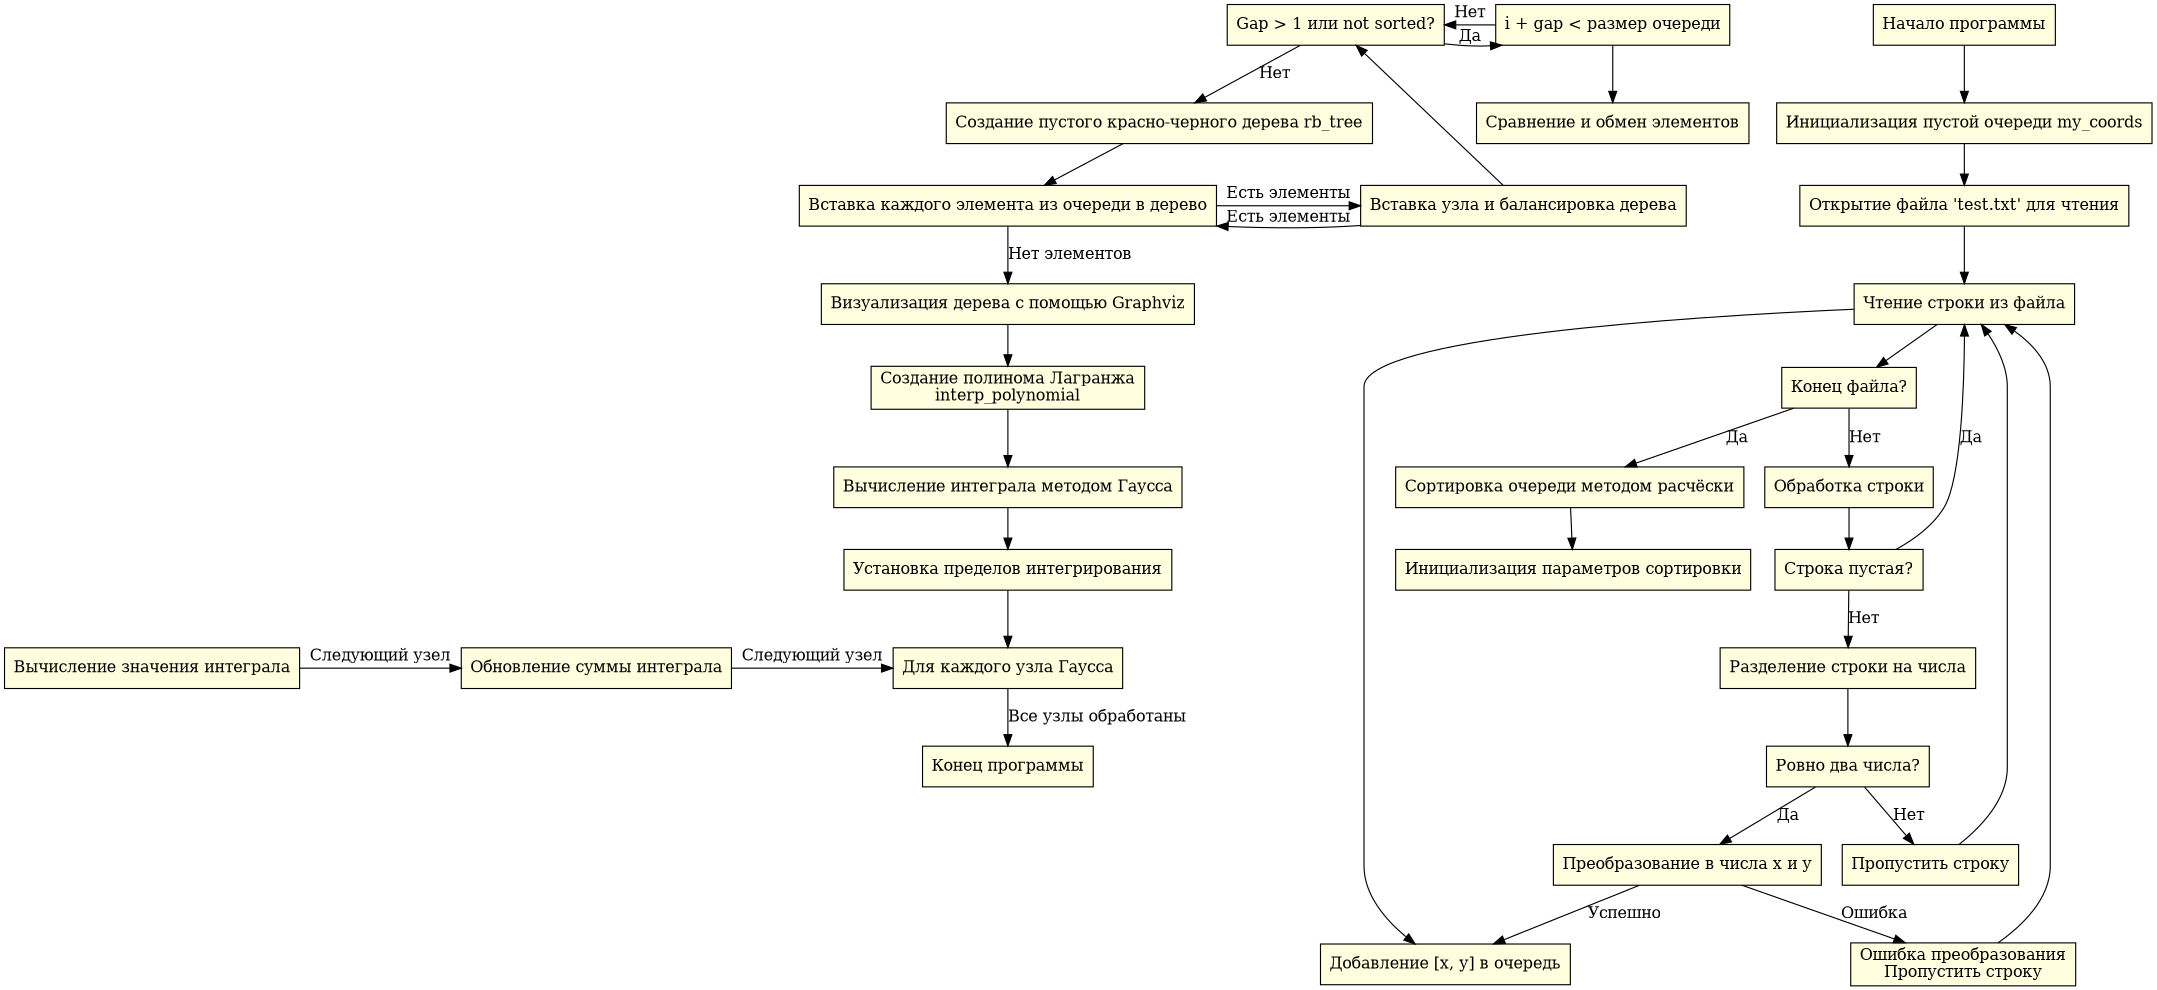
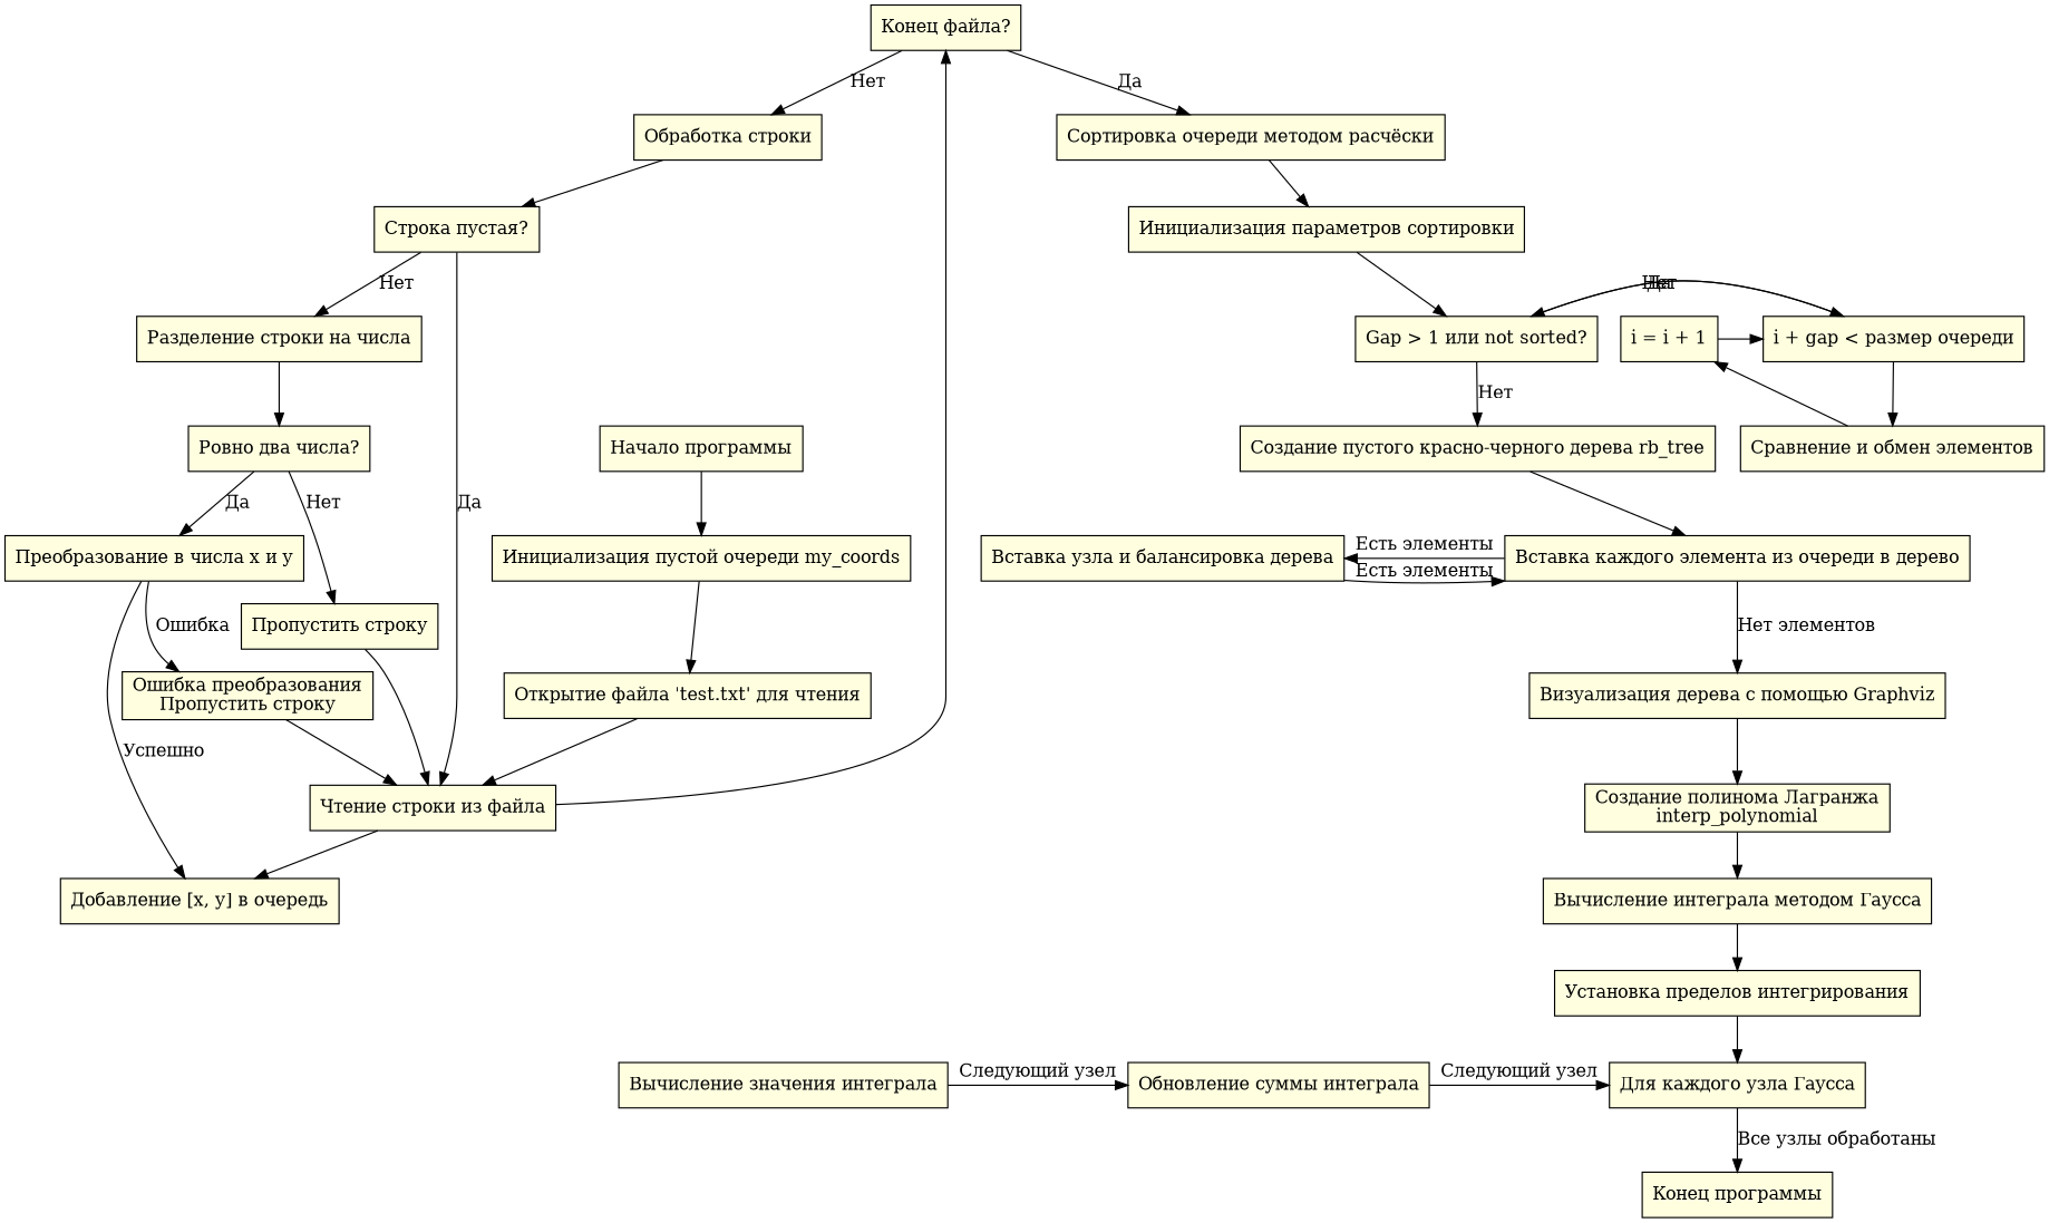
  digraph {
    rankdir=TB
    node [fillcolor=lightyellow shape=rectangle style=filled]
    n1 [label="Gap > 1 или not sorted?"]
    n2 [label="i + gap < размер очереди"]
+   n3 [label="i = i + 1"]
    n4 [label="Вставка каждого элемента из очереди в дерево"]
    n5 [label="Вставка узла и балансировка дерева"]
    n6 [label="Для каждого узла Гаусса"]
    n7 [label="Вычисление значения интеграла"]
    n8 [label="Обновление суммы интеграла"]
    n9 [label="Создание пустого красно-черного дерева rb_tree"]
    n10 [label="Сравнение и обмен элементов"]
    n11 [label="Визуализация дерева с помощью Graphviz"]
    n12 [label="Конец программы"]
    n13 [label="Начало программы"]
    n14 [label="Инициализация пустой очереди my_coords"]
    n15 [label="Открытие файла 'test.txt' для чтения"]
    n16 [label="Чтение строки из файла"]
    n17 [label="Конец файла?"]
    n18 [label="Добавление [x, y] в очередь"]
    n19 [label="Обработка строки"]
    n20 [label="Сортировка очереди методом расчёски"]
    n21 [label="Строка пустая?"]
    n22 [label="Инициализация параметров сортировки"]
    n23 [label="Разделение строки на числа"]
    n24 [label="Ровно два числа?"]
    n25 [label="Преобразование в числа x и y"]
    n26 [label="Пропустить строку"]
    n27 [label="Ошибка преобразования\nПропустить строку"]
    n28 [label="Создание полинома Лагранжа\ninterp_polynomial"]
    n29 [label="Вычисление интеграла методом Гаусса"]
    n30 [label="Установка пределов интегрирования"]
    subgraph sub_1 {
      rank=same
      n1
      n2
+     n3
    }
    subgraph sub_2 {
      rank=same
      n4
      n5
    }
    subgraph sub_3 {
      rank=same
      n6
      n7
      n8
    }
    n1 -> n2 [label="Да"]
    n1 -> n9 [label="Нет"]
    n2 -> n1 [label="Нет"]
    n2 -> n10
+   n3 -> n2
    n4 -> n5 [label="Есть элементы"]
    n4 -> n11 [label="Нет элементов"]
    n5 -> n4 [label="Есть элементы"]
    n6 -> n12 [label="Все узлы обработаны"]
    n7 -> n8 [label="Следующий узел"]
    n8 -> n6 [label="Следующий узел"]
    n9 -> n4
+   n10 -> n3
    n11 -> n28
    n13 -> n14
    n14 -> n15
    n15 -> n16
    n16 -> n17
    n16 -> n18
    n17 -> n19 [label="Нет"]
    n17 -> n20 [label="Да"]
    n19 -> n21
    n20 -> n22
    n21 -> n16 [label="Да"]
    n21 -> n23 [label="Нет"]
-   n5 -> n1
+   n22 -> n1
    n23 -> n24
    n24 -> n25 [label="Да"]
    n24 -> n26 [label="Нет"]
    n25 -> n18 [label="Успешно"]
    n25 -> n27 [label="Ошибка"]
    n26 -> n16
    n27 -> n16
    n28 -> n29
    n29 -> n30
    n30 -> n6
  }
